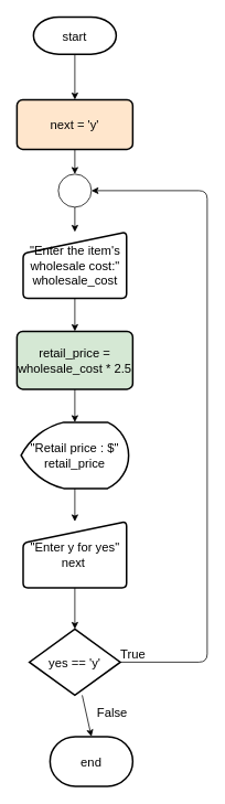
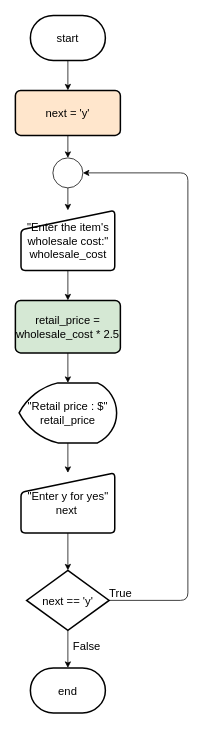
  <mxCell id="0" />
  <mxCell id="1" parent="0" />
- <mxCell id="2" value="end" style="strokeWidth=2;html=1;shape=mxgraph.flowchart.terminator;whiteSpace=wrap;fontSize=15;" vertex="1" parent="1"><mxGeometry x="60" y="890" width="100" height="60" as="geometry" /></mxCell>
+ <mxCell id="2" value="end" style="strokeWidth=2;html=1;shape=mxgraph.flowchart.terminator;whiteSpace=wrap;fontSize=15;" vertex="1" parent="1"><mxGeometry x="40" y="890" width="100" height="60" as="geometry" /></mxCell>
  <mxCell id="3" style="edgeStyle=none;html=1;entryX=0.5;entryY=0;entryDx=0;entryDy=0;fontSize=15;" edge="1" parent="1" source="4" target="21"><mxGeometry relative="1" as="geometry" /></mxCell>
- <mxCell id="4" value="start" style="strokeWidth=2;html=1;shape=mxgraph.flowchart.terminator;whiteSpace=wrap;fontSize=15;" vertex="1" parent="1"><mxGeometry x="40" y="20" width="100" height="45" as="geometry" /></mxCell>
+ <mxCell id="4" value="start" style="strokeWidth=2;html=1;shape=mxgraph.flowchart.terminator;whiteSpace=wrap;fontSize=15;" vertex="1" parent="1"><mxGeometry x="40" y="20" width="100" height="60" as="geometry" /></mxCell>
  <mxCell id="5" style="edgeStyle=none;html=1;entryX=0.5;entryY=0;entryDx=0;entryDy=0;fontSize=15;" edge="1" parent="1" source="6" target="8"><mxGeometry relative="1" as="geometry" /></mxCell>
  <mxCell id="6" value="&quot;Enter the item's wholesale cost:&quot; wholesale_cost" style="html=1;strokeWidth=2;shape=manualInput;whiteSpace=wrap;rounded=1;size=26;arcSize=11;fontSize=15;" vertex="1" parent="1"><mxGeometry x="27.5" y="280" width="125" height="80" as="geometry" /></mxCell>
  <mxCell id="7" style="edgeStyle=none;html=1;entryX=0.5;entryY=0;entryDx=0;entryDy=0;entryPerimeter=0;fontSize=15;" edge="1" parent="1" source="8" target="10"><mxGeometry relative="1" as="geometry" /></mxCell>
  <mxCell id="8" value="retail_price = wholesale_cost * 2.5" style="rounded=1;whiteSpace=wrap;html=1;absoluteArcSize=1;arcSize=14;strokeWidth=2;fontSize=15;fillColor=#d5e8d4;" vertex="1" parent="1"><mxGeometry x="20" y="400" width="140" height="70" as="geometry" /></mxCell>
  <mxCell id="9" style="edgeStyle=none;html=1;entryX=0.5;entryY=0;entryDx=0;entryDy=0;fontSize=15;" edge="1" parent="1" source="10" target="14"><mxGeometry relative="1" as="geometry"><mxPoint x="90" y="630" as="targetPoint" /></mxGeometry></mxCell>
  <mxCell id="10" value="&quot;Retail price : $&quot;&lt;br&gt;retail_price" style="strokeWidth=2;html=1;shape=mxgraph.flowchart.display;whiteSpace=wrap;fontSize=15;" vertex="1" parent="1"><mxGeometry x="25" y="510" width="130" height="80" as="geometry" /></mxCell>
  <mxCell id="11" style="edgeStyle=none;html=1;entryX=0.5;entryY=0;entryDx=0;entryDy=0;fontSize=15;" edge="1" parent="1" source="12" target="6"><mxGeometry relative="1" as="geometry" /></mxCell>
  <mxCell id="12" value="" style="verticalLabelPosition=bottom;verticalAlign=top;html=1;shape=mxgraph.flowchart.on-page_reference;fontSize=15;" vertex="1" parent="1"><mxGeometry x="70" y="210" width="40" height="40" as="geometry" /></mxCell>
  <mxCell id="13" style="edgeStyle=none;html=1;entryX=0.5;entryY=0;entryDx=0;entryDy=0;entryPerimeter=0;fontSize=15;" edge="1" parent="1" source="14" target="17"><mxGeometry relative="1" as="geometry" /></mxCell>
  <mxCell id="14" value="&quot;Enter y for yes&quot; next&amp;nbsp;" style="html=1;strokeWidth=2;shape=manualInput;whiteSpace=wrap;rounded=1;size=26;arcSize=11;fontSize=15;" vertex="1" parent="1"><mxGeometry x="27.5" y="630" width="125" height="80" as="geometry" /></mxCell>
  <mxCell id="15" style="edgeStyle=none;html=1;entryX=1;entryY=0.5;entryDx=0;entryDy=0;entryPerimeter=0;fontSize=15;" edge="1" parent="1" source="17" target="12"><mxGeometry relative="1" as="geometry"><Array as="points"><mxPoint x="250" y="800" /><mxPoint x="250" y="230" /></Array></mxGeometry></mxCell>
  <mxCell id="16" style="edgeStyle=none;html=1;entryX=0.5;entryY=0;entryDx=0;entryDy=0;entryPerimeter=0;fontSize=15;" edge="1" parent="1" source="17" target="2"><mxGeometry relative="1" as="geometry" /></mxCell>
- <mxCell id="17" value="yes == 'y'" style="strokeWidth=2;html=1;shape=mxgraph.flowchart.decision;whiteSpace=wrap;fontSize=15;" vertex="1" parent="1"><mxGeometry x="35" y="760" width="110" height="80" as="geometry" /></mxCell>
+ <mxCell id="17" value="next == 'y'" style="strokeWidth=2;html=1;shape=mxgraph.flowchart.decision;whiteSpace=wrap;fontSize=15;" vertex="1" parent="1"><mxGeometry x="35" y="760" width="110" height="80" as="geometry" /></mxCell>
  <mxCell id="18" value="True" style="text;html=1;align=center;verticalAlign=middle;resizable=0;points=[];autosize=1;strokeColor=none;fillColor=none;fontSize=15;" vertex="1" parent="1"><mxGeometry x="135" y="780" width="50" height="20" as="geometry" /></mxCell>
- <mxCell id="19" value="False" style="text;html=1;align=center;verticalAlign=middle;resizable=0;points=[];autosize=1;strokeColor=none;fillColor=none;fontSize=15;" vertex="1" parent="1"><mxGeometry x="110" y="850" width="50" height="20" as="geometry" /></mxCell>
+ <mxCell id="19" value="False" style="text;html=1;align=center;verticalAlign=middle;resizable=0;points=[];autosize=1;strokeColor=none;fillColor=none;fontSize=15;" vertex="1" parent="1"><mxGeometry x="90" y="850" width="50" height="20" as="geometry" /></mxCell>
  <mxCell id="20" style="edgeStyle=none;html=1;entryX=0.5;entryY=0;entryDx=0;entryDy=0;entryPerimeter=0;fontSize=15;" edge="1" parent="1" source="21" target="12"><mxGeometry relative="1" as="geometry" /></mxCell>
  <mxCell id="21" value="next = 'y'" style="rounded=1;whiteSpace=wrap;html=1;absoluteArcSize=1;arcSize=14;strokeWidth=2;fontSize=15;fillColor=#ffe6cc;" vertex="1" parent="1"><mxGeometry x="20" y="120" width="140" height="60" as="geometry" /></mxCell>
